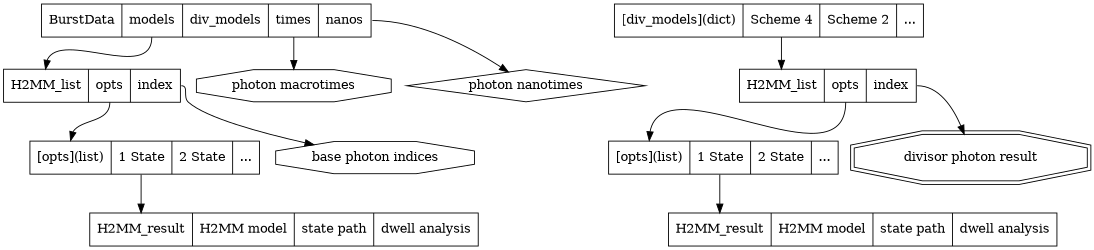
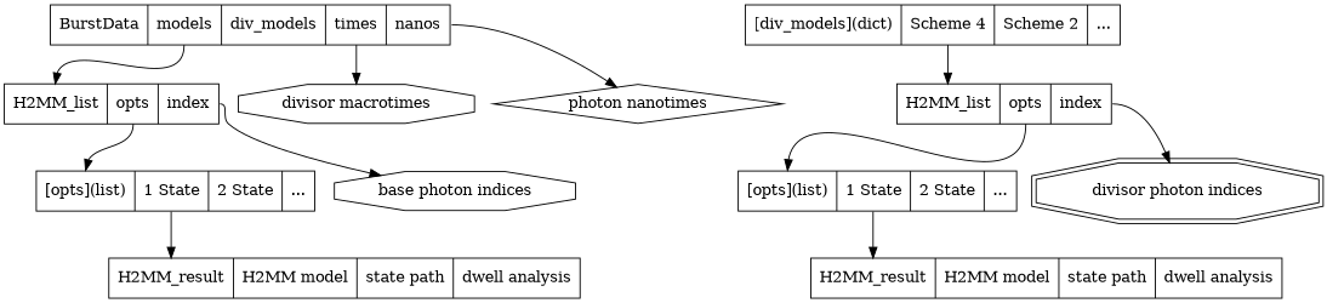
  digraph {
    fontname="DejaVu Serif"
    rankdir=TB
    node [fontname="DejaVu Serif" shape=record]
    edge [fontname="DejaVu Serif" headport=f0 tailport=f1]
    n1 [label="<f0> H2MM_list | <f1> opts | <f2> index"]
    n2 [label="<f0> H2MM_list | <f1> opts | <f2> index"]
    n3 [label="<f0> [opts](list) | <f1> 1 State | 2 State | ..."]
    n4 [label="<f0> [opts](list) | <f1> 1 State | 2 State | ..."]
    n5 [label="<f0> H2MM_result | H2MM model | state path | dwell analysis"]
    n6 [label="<f0> H2MM_result | H2MM model | state path | dwell analysis"]
    n7 [label="base photon indices" shape=octagon]
-   n8 [label="divisor photon result" shape=doubleoctagon]
+   n8 [label="divisor photon indices" shape=doubleoctagon]
    n9 [label="BurstData | <f0> models | <f1> div_models | <f2> times | <f3> nanos"]
-   n10 [label="photon macrotimes" shape=octagon]
+   n10 [label="divisor macrotimes" shape=octagon]
    n11 [label="photon nanotimes" shape=diamond]
    n12 [label="<f0> [div_models](dict) | <f1> Scheme 4| Scheme 2 | ... "]
    subgraph sub_1 {
      rank=same
      n1
      n2
    }
    subgraph sub_2 {
      rank=same
      n3
      n4
    }
    subgraph sub_3 {
      rank=same
      n5
      n6
    }
    n1 -> n3
    n1 -> n7 [tailport=f2]
    n2 -> n4
    n2 -> n8 [tailport=f2]
    n3 -> n5
    n4 -> n6
    n9 -> n1 [tailport=f0]
    n9 -> n10 [tailport=f2]
    n9 -> n11 [tailport=f3]
    n12 -> n2
  }
